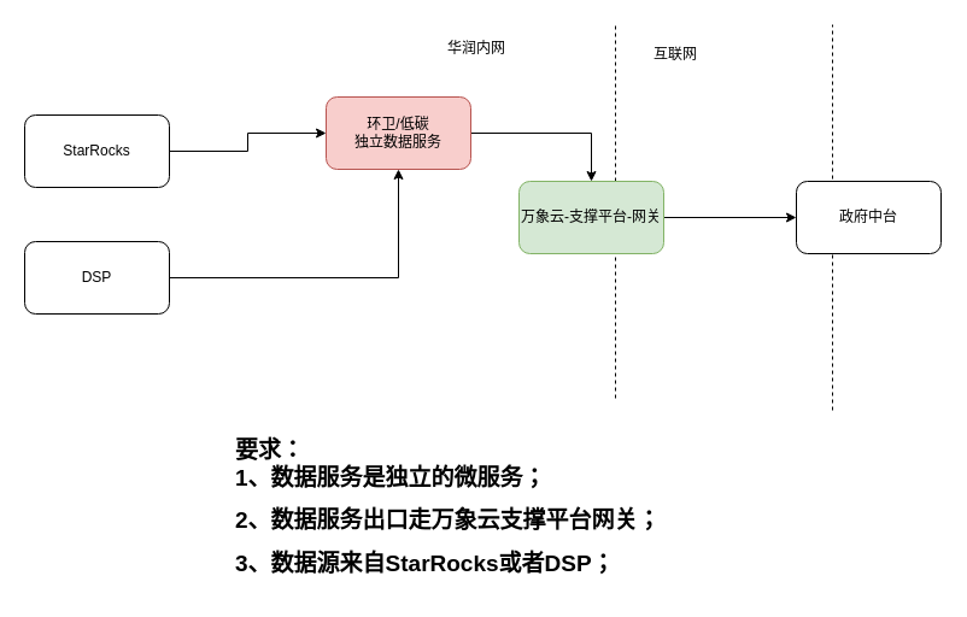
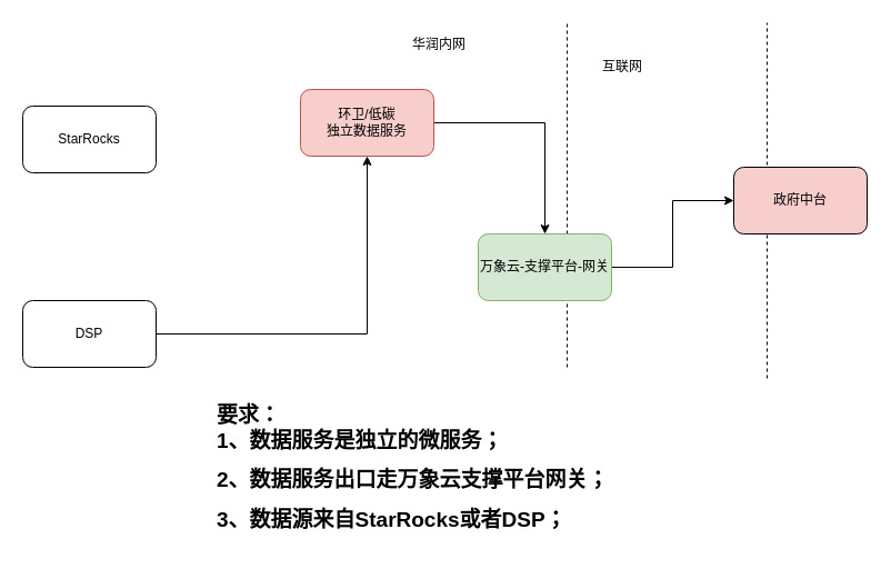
  <mxCell id="0" />
  <mxCell id="1" parent="0" />
  <mxCell id="2" value="" style="endArrow=none;dashed=1;html=1;rounded=0;" edge="1" parent="1"><mxGeometry width="50" height="50" relative="1" as="geometry"><mxPoint x="690" y="340" as="sourcePoint" /><mxPoint x="690" y="20" as="targetPoint" /></mxGeometry></mxCell>
  <mxCell id="3" value="" style="endArrow=none;dashed=1;html=1;rounded=0;" edge="1" parent="1"><mxGeometry width="50" height="50" relative="1" as="geometry"><mxPoint x="510" y="330" as="sourcePoint" /><mxPoint x="510" y="20" as="targetPoint" /></mxGeometry></mxCell>
  <mxCell id="4" value="" style="edgeStyle=orthogonalEdgeStyle;rounded=0;orthogonalLoop=1;jettySize=auto;html=1;" edge="1" parent="1" source="5" target="8"><mxGeometry relative="1" as="geometry" /></mxCell>
- <mxCell id="5" value="万象云-支撑平台-网关" style="rounded=1;whiteSpace=wrap;html=1;fillColor=#d5e8d4;strokeColor=#82b366;" vertex="1" parent="1"><mxGeometry x="430" y="150" width="120" height="60" as="geometry" /></mxCell>
+ <mxCell id="5" value="万象云-支撑平台-网关" style="rounded=1;whiteSpace=wrap;html=1;fillColor=#d5e8d4;strokeColor=#82b366;" vertex="1" parent="1"><mxGeometry x="430" y="210" width="120" height="60" as="geometry" /></mxCell>
  <mxCell id="6" value="" style="edgeStyle=orthogonalEdgeStyle;rounded=0;orthogonalLoop=1;jettySize=auto;html=1;" edge="1" parent="1" source="7" target="5"><mxGeometry relative="1" as="geometry" /></mxCell>
  <mxCell id="7" value="环卫/低碳&lt;br&gt;独立数据服务" style="rounded=1;whiteSpace=wrap;html=1;fillColor=#f8cecc;strokeColor=#b85450;" vertex="1" parent="1"><mxGeometry x="270" y="80" width="120" height="60" as="geometry" /></mxCell>
- <mxCell id="8" value="政府中台" style="rounded=1;whiteSpace=wrap;html=1;" vertex="1" parent="1"><mxGeometry x="660" y="150" width="120" height="60" as="geometry" /></mxCell>
+ <mxCell id="8" value="政府中台" style="rounded=1;whiteSpace=wrap;html=1;fillColor=#f8cecc;" vertex="1" parent="1"><mxGeometry x="660" y="150" width="120" height="60" as="geometry" /></mxCell>
  <mxCell id="9" value="华润内网" style="text;html=1;strokeColor=none;fillColor=none;align=center;verticalAlign=middle;whiteSpace=wrap;rounded=0;" vertex="1" parent="1"><mxGeometry x="365" y="25" width="60" height="30" as="geometry" /></mxCell>
- <mxCell id="10" value="互联网" style="text;html=1;strokeColor=none;fillColor=none;align=center;verticalAlign=middle;whiteSpace=wrap;rounded=0;" vertex="1" parent="1"><mxGeometry x="530" y="30" width="60" height="30" as="geometry" /></mxCell>
- <mxCell id="11" value="" style="edgeStyle=orthogonalEdgeStyle;rounded=0;orthogonalLoop=1;jettySize=auto;html=1;" edge="1" parent="1" source="12" target="7"><mxGeometry relative="1" as="geometry" /></mxCell>
+ <mxCell id="10" value="互联网" style="text;html=1;strokeColor=none;fillColor=none;align=center;verticalAlign=middle;whiteSpace=wrap;rounded=0;" vertex="1" parent="1"><mxGeometry x="530" y="45" width="60" height="30" as="geometry" /></mxCell>
  <mxCell id="12" value="StarRocks" style="rounded=1;whiteSpace=wrap;html=1;" vertex="1" parent="1"><mxGeometry x="20" y="95" width="120" height="60" as="geometry" /></mxCell>
  <mxCell id="13" style="edgeStyle=orthogonalEdgeStyle;rounded=0;orthogonalLoop=1;jettySize=auto;html=1;" edge="1" parent="1" source="14" target="7"><mxGeometry relative="1" as="geometry" /></mxCell>
- <mxCell id="14" value="DSP" style="rounded=1;whiteSpace=wrap;html=1;" vertex="1" parent="1"><mxGeometry x="20" y="200" width="120" height="60" as="geometry" /></mxCell>
+ <mxCell id="14" value="DSP" style="rounded=1;whiteSpace=wrap;html=1;" vertex="1" parent="1"><mxGeometry x="20" y="270" width="120" height="60" as="geometry" /></mxCell>
  <mxCell id="15" value="&lt;h1 style=&quot;font-size: 19px;&quot;&gt;&lt;font style=&quot;font-size: 19px;&quot;&gt;要求：&lt;br&gt;1、数据服务是独立的微服务；&lt;/font&gt;&lt;/h1&gt;&lt;h1 style=&quot;font-size: 19px;&quot;&gt;&lt;b style=&quot;background-color: initial;&quot;&gt;2、数据服务出口走万象云支撑平台网关；&lt;/b&gt;&lt;/h1&gt;&lt;div style=&quot;font-size: 19px;&quot;&gt;&lt;b style=&quot;&quot;&gt;&lt;font style=&quot;font-size: 19px;&quot;&gt;3、数据源来自StarRocks或者DSP；&lt;/font&gt;&lt;/b&gt;&lt;/div&gt;" style="text;html=1;strokeColor=none;fillColor=none;spacing=5;spacingTop=-20;whiteSpace=wrap;overflow=hidden;rounded=0;" vertex="1" parent="1"><mxGeometry x="190" y="360" width="390" height="130" as="geometry" /></mxCell>
